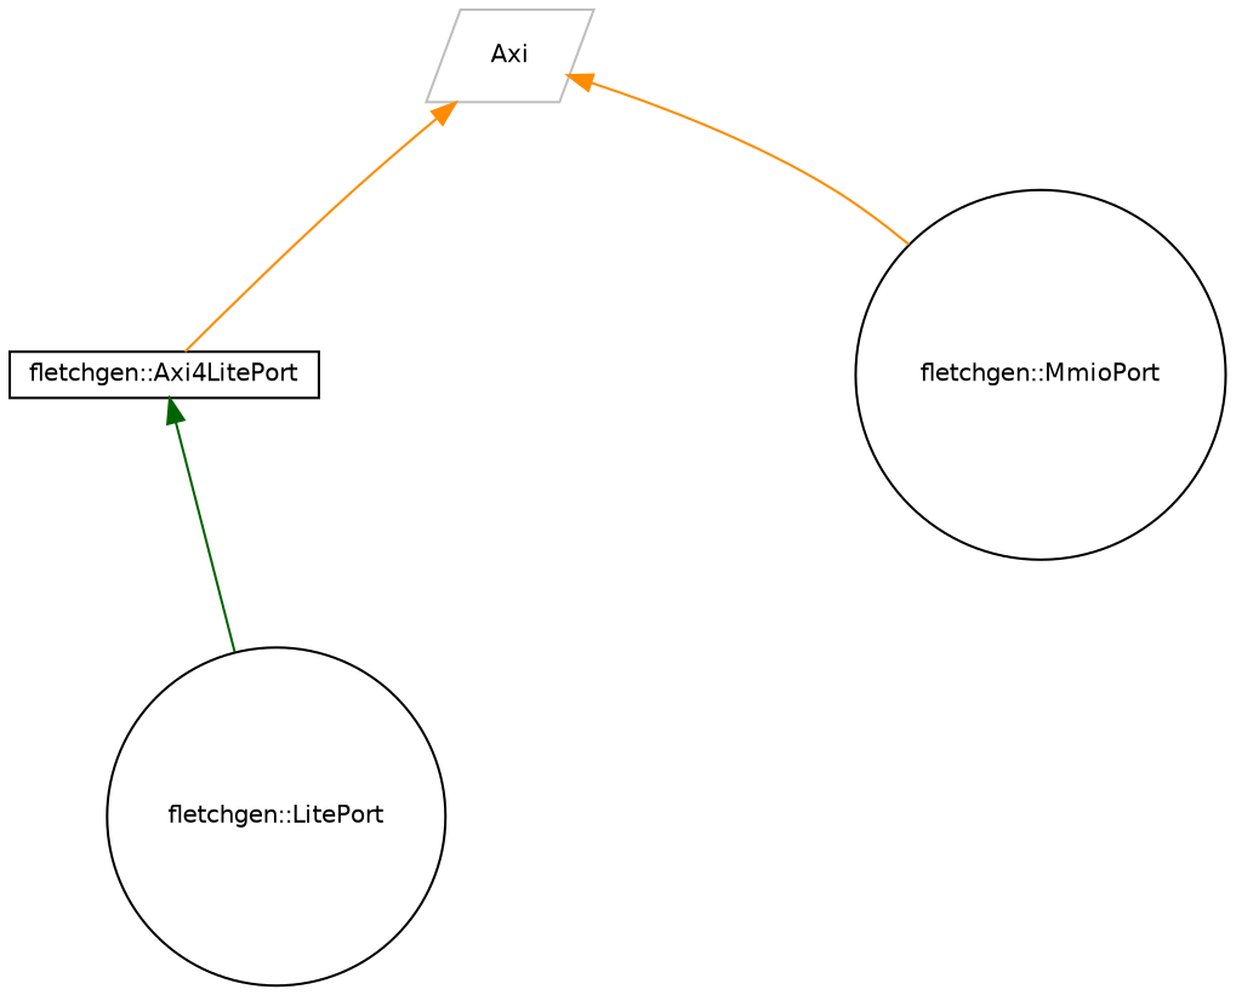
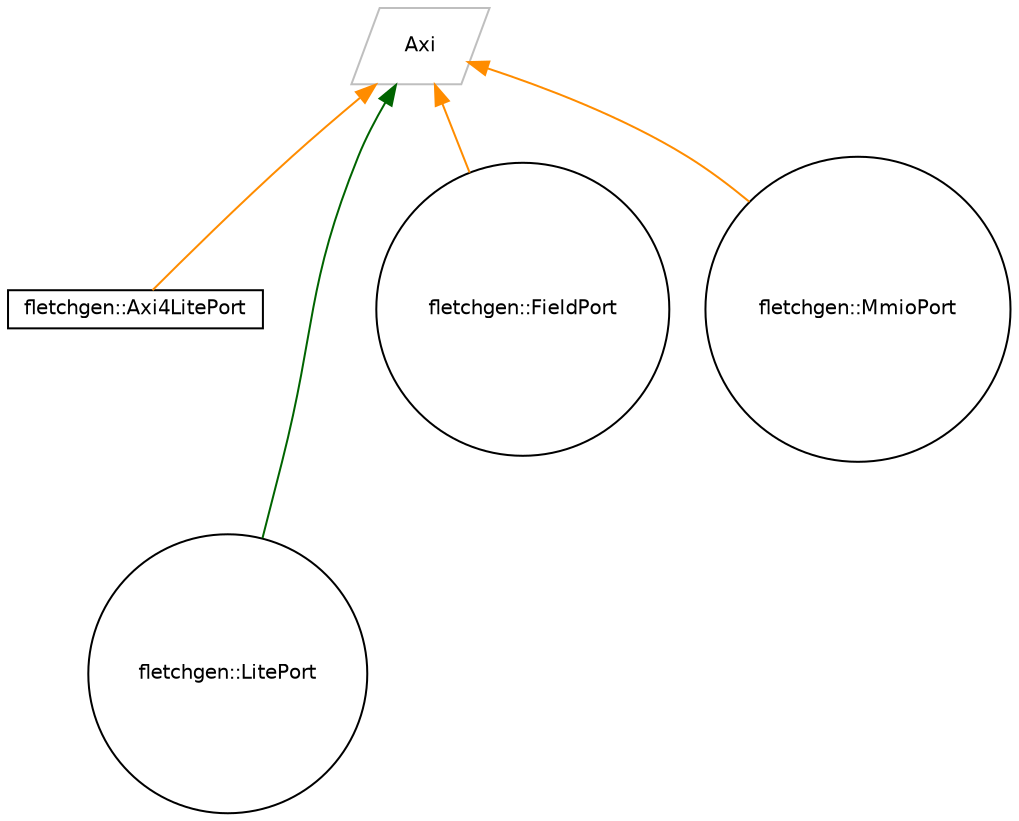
  digraph {
    fontname="DejaVu Sans"
    rankdir=TB
    node [color=black fillcolor=white fontname="DejaVu Sans" fontsize=10 shape=circle style=filled]
    edge [color=darkorange dir=back fontname="DejaVu Sans" fontsize=10 labelfontname=Helvetica labelfontsize=10 style=solid]
    n1 [color=grey75 height=0.2 label=Axi shape=parallelogram width=0.4]
    n2 [height=0.2 label="fletchgen::Axi4LitePort" shape=box width=0.4]
    n3 [height=0.2 label="fletchgen::LitePort" width=0.4]
+   n4 [height=0.2 label="fletchgen::FieldPort" width=0.4]
    n5 [height=0.2 label="fletchgen::MmioPort" width=0.4]
    n1 -> n2
-   n2 -> n3 [color=darkgreen]
+   n1 -> n3 [color=darkgreen]
+   n1 -> n4
    n1 -> n5
  }
